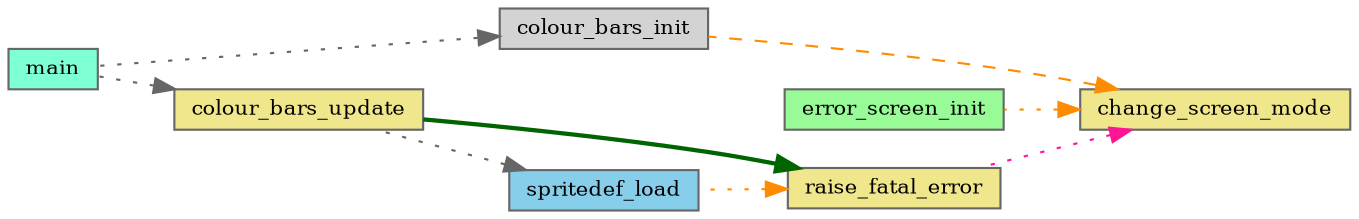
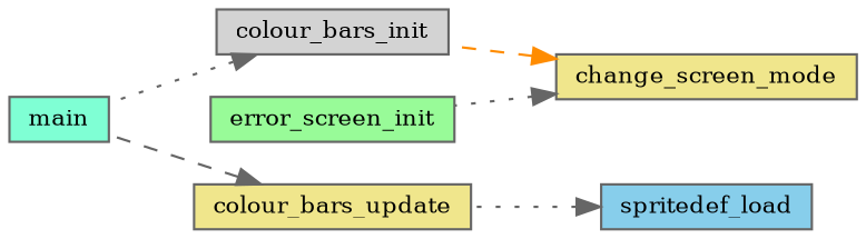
  digraph {
    fontname="DejaVu Serif"
    rankdir=RL
    node [color=grey40 fillcolor=khaki fontname="DejaVu Serif" fontsize=10 shape=box style=filled]
    edge [color=gray40 dir=back fontname="DejaVu Serif" fontsize=10 labelfontname=Helvetica labelfontsize=10 style=dotted]
    n1 [color=gray40 fontcolor=black height=0.2 label=change_screen_mode width=0.4]
    n2 [fillcolor=lightgrey height=0.2 label=colour_bars_init width=0.4]
    n3 [fillcolor=palegreen height=0.2 label=error_screen_init width=0.4]
-   n4 [height=0.2 label=raise_fatal_error width=0.4]
    n5 [fillcolor=aquamarine height=0.2 label=main width=0.4]
    n6 [height=0.2 label=colour_bars_update width=0.4]
    n7 [fillcolor=skyblue height=0.2 label=spritedef_load width=0.4]
    n1 -> n2 [color=darkorange style=dashed]
-   n1 -> n3 [color=darkorange]
-   n1 -> n4 [color=deeppink]
+   n1 -> n3
    n2 -> n5
-   n4 -> n6 [color=darkgreen style=bold]
-   n4 -> n7 [color=darkorange]
-   n6 -> n5
+   n6 -> n5 [style=dashed]
    n7 -> n6
  }
